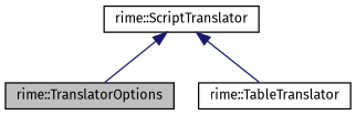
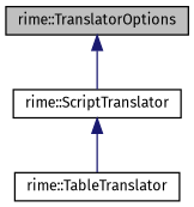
  digraph {
    fontname="Fira Sans"
    node [color=black fillcolor=white fontname="Fira Sans" fontsize=10 shape=record style=filled]
    edge [color=midnightblue dir=back fontname="Fira Sans" fontsize=10 labelfontname=Helvetica labelfontsize=10 style=solid]
    n1 [fillcolor=grey75 fontcolor=black height=0.2 label="rime::TranslatorOptions" width=0.4]
    n2 [height=0.2 label="rime::ScriptTranslator" width=0.4]
    n3 [height=0.2 label="rime::TableTranslator" width=0.4]
-   n2 -> n1
+   n1 -> n2
    n2 -> n3
  }
